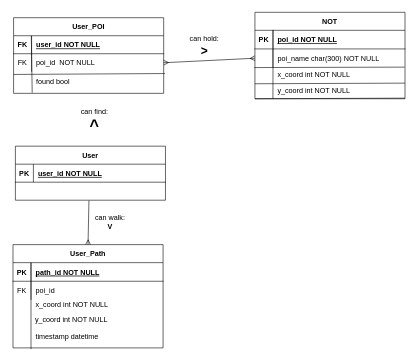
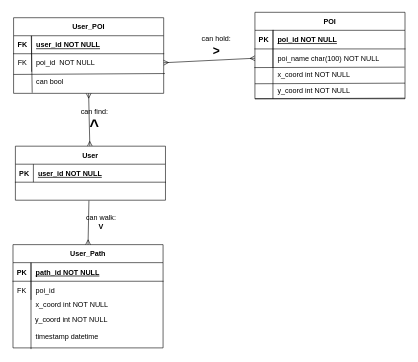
  <mxCell id="0" />
  <mxCell id="1" parent="0" />
+ <mxCell id="2" style="rounded=0;orthogonalLoop=1;jettySize=auto;html=1;entryX=0.5;entryY=1;entryDx=0;entryDy=0;endArrow=ERmany;endFill=0;startArrow=ERmany;startFill=0;" edge="1" parent="1" source="3" target="43"><mxGeometry relative="1" as="geometry" /></mxCell>
  <mxCell id="3" value="User" style="shape=table;startSize=30;container=1;collapsible=1;childLayout=tableLayout;fixedRows=1;rowLines=0;fontStyle=1;align=center;resizeLast=1;" parent="1" vertex="1"><mxGeometry x="25" y="243" width="250" height="90" as="geometry"><mxRectangle x="178" y="118" width="60" height="30" as="alternateBounds" /></mxGeometry></mxCell>
  <mxCell id="4" value="" style="shape=partialRectangle;collapsible=0;dropTarget=0;pointerEvents=0;fillColor=none;points=[[0,0.5],[1,0.5]];portConstraint=eastwest;top=0;left=0;right=0;bottom=1;" parent="3" vertex="1"><mxGeometry y="30" width="250" height="30" as="geometry" /></mxCell>
  <mxCell id="5" value="PK" style="shape=partialRectangle;overflow=hidden;connectable=0;fillColor=none;top=0;left=0;bottom=0;right=0;fontStyle=1;" parent="4" vertex="1"><mxGeometry width="30" height="30" as="geometry"><mxRectangle width="30" height="30" as="alternateBounds" /></mxGeometry></mxCell>
  <mxCell id="6" value="user_id NOT NULL" style="shape=partialRectangle;overflow=hidden;connectable=0;fillColor=none;top=0;left=0;bottom=0;right=0;align=left;spacingLeft=6;fontStyle=5;" parent="4" vertex="1"><mxGeometry x="30" width="220" height="30" as="geometry"><mxRectangle width="220" height="30" as="alternateBounds" /></mxGeometry></mxCell>
  <mxCell id="7" value="" style="shape=partialRectangle;collapsible=0;dropTarget=0;pointerEvents=0;fillColor=none;points=[[0,0.5],[1,0.5]];portConstraint=eastwest;top=0;left=0;right=0;bottom=0;" parent="3" vertex="1"><mxGeometry y="60" width="250" height="30" as="geometry" /></mxCell>
  <mxCell id="8" value="" style="shape=partialRectangle;overflow=hidden;connectable=0;fillColor=none;top=0;left=0;bottom=0;right=0;" parent="7" vertex="1"><mxGeometry width="30" height="30" as="geometry"><mxRectangle width="30" height="30" as="alternateBounds" /></mxGeometry></mxCell>
- <mxCell id="9" value="NOT" style="shape=table;startSize=30;container=1;collapsible=1;childLayout=tableLayout;fixedRows=1;rowLines=0;fontStyle=1;align=center;resizeLast=1;" vertex="1" parent="1"><mxGeometry x="424" y="20" width="250" height="144" as="geometry"><mxRectangle x="178" y="118" width="60" height="30" as="alternateBounds" /></mxGeometry></mxCell>
+ <mxCell id="9" value="POI" style="shape=table;startSize=30;container=1;collapsible=1;childLayout=tableLayout;fixedRows=1;rowLines=0;fontStyle=1;align=center;resizeLast=1;" vertex="1" parent="1"><mxGeometry x="424" y="20" width="250" height="144" as="geometry"><mxRectangle x="178" y="118" width="60" height="30" as="alternateBounds" /></mxGeometry></mxCell>
  <mxCell id="10" value="" style="shape=partialRectangle;collapsible=0;dropTarget=0;pointerEvents=0;fillColor=none;points=[[0,0.5],[1,0.5]];portConstraint=eastwest;top=0;left=0;right=0;bottom=1;" vertex="1" parent="9"><mxGeometry y="30" width="250" height="31" as="geometry" /></mxCell>
  <mxCell id="11" value="PK" style="shape=partialRectangle;overflow=hidden;connectable=0;fillColor=none;top=0;left=0;bottom=0;right=0;fontStyle=1;" vertex="1" parent="10"><mxGeometry width="30" height="31" as="geometry"><mxRectangle width="30" height="31" as="alternateBounds" /></mxGeometry></mxCell>
  <mxCell id="12" value="poi_id NOT NULL" style="shape=partialRectangle;overflow=hidden;connectable=0;fillColor=none;top=0;left=0;bottom=0;right=0;align=left;spacingLeft=6;fontStyle=5;" vertex="1" parent="10"><mxGeometry x="30" width="220" height="31" as="geometry"><mxRectangle width="220" height="31" as="alternateBounds" /></mxGeometry></mxCell>
  <mxCell id="13" value="" style="shape=partialRectangle;collapsible=0;dropTarget=0;pointerEvents=0;fillColor=none;points=[[0,0.5],[1,0.5]];portConstraint=eastwest;top=0;left=0;right=0;bottom=0;" vertex="1" parent="9"><mxGeometry y="61" width="250" height="31" as="geometry" /></mxCell>
  <mxCell id="14" value="&#10;" style="shape=partialRectangle;overflow=hidden;connectable=0;fillColor=none;top=0;left=0;bottom=0;right=0;" vertex="1" parent="13"><mxGeometry width="30" height="31" as="geometry"><mxRectangle width="30" height="31" as="alternateBounds" /></mxGeometry></mxCell>
- <mxCell id="15" value="poi_name char(300) NOT NULL" style="shape=partialRectangle;overflow=hidden;connectable=0;fillColor=none;top=0;left=0;bottom=0;right=0;align=left;spacingLeft=6;" vertex="1" parent="13"><mxGeometry x="30" width="220" height="31" as="geometry"><mxRectangle width="220" height="31" as="alternateBounds" /></mxGeometry></mxCell>
+ <mxCell id="15" value="poi_name char(100) NOT NULL" style="shape=partialRectangle;overflow=hidden;connectable=0;fillColor=none;top=0;left=0;bottom=0;right=0;align=left;spacingLeft=6;" vertex="1" parent="13"><mxGeometry x="30" width="220" height="31" as="geometry"><mxRectangle width="220" height="31" as="alternateBounds" /></mxGeometry></mxCell>
  <mxCell id="16" value="" style="shape=partialRectangle;collapsible=0;dropTarget=0;pointerEvents=0;fillColor=none;points=[[0,0.5],[1,0.5]];portConstraint=eastwest;top=0;left=0;right=0;bottom=0;" vertex="1" parent="1"><mxGeometry x="424" y="108" width="250" height="31" as="geometry" /></mxCell>
  <mxCell id="17" value="&#10;" style="shape=partialRectangle;overflow=hidden;connectable=0;fillColor=none;top=0;left=0;bottom=0;right=0;" vertex="1" parent="16"><mxGeometry width="30" height="31" as="geometry"><mxRectangle width="30" height="31" as="alternateBounds" /></mxGeometry></mxCell>
  <mxCell id="18" value="x_coord int NOT NULL" style="shape=partialRectangle;overflow=hidden;connectable=0;fillColor=none;top=0;left=0;bottom=0;right=0;align=left;spacingLeft=6;" vertex="1" parent="16"><mxGeometry x="30" width="220" height="31" as="geometry"><mxRectangle width="220" height="31" as="alternateBounds" /></mxGeometry></mxCell>
  <mxCell id="19" value="" style="shape=partialRectangle;collapsible=0;dropTarget=0;pointerEvents=0;fillColor=none;points=[[0,0.5],[1,0.5]];portConstraint=eastwest;top=0;left=0;right=0;bottom=0;" vertex="1" parent="1"><mxGeometry x="424" y="134" width="250" height="31" as="geometry" /></mxCell>
  <mxCell id="20" value="&#10;" style="shape=partialRectangle;overflow=hidden;connectable=0;fillColor=none;top=0;left=0;bottom=0;right=0;" vertex="1" parent="19"><mxGeometry width="30" height="31" as="geometry"><mxRectangle width="30" height="31" as="alternateBounds" /></mxGeometry></mxCell>
  <mxCell id="21" value="y_coord int NOT NULL" style="shape=partialRectangle;overflow=hidden;connectable=0;fillColor=none;top=0;left=0;bottom=0;right=0;align=left;spacingLeft=6;" vertex="1" parent="19"><mxGeometry x="30" width="220" height="31" as="geometry"><mxRectangle width="220" height="31" as="alternateBounds" /></mxGeometry></mxCell>
  <mxCell id="22" value="" style="endArrow=none;html=1;rounded=0;exitX=-0.004;exitY=0.131;exitDx=0;exitDy=0;exitPerimeter=0;entryX=0.997;entryY=0.107;entryDx=0;entryDy=0;entryPerimeter=0;" edge="1" parent="1" source="16" target="16"><mxGeometry width="50" height="50" relative="1" as="geometry"><mxPoint x="597" y="150" as="sourcePoint" /><mxPoint x="647" y="100" as="targetPoint" /></mxGeometry></mxCell>
  <mxCell id="23" value="" style="endArrow=none;html=1;rounded=0;exitX=-0.004;exitY=0.131;exitDx=0;exitDy=0;exitPerimeter=0;entryX=0.997;entryY=0.107;entryDx=0;entryDy=0;entryPerimeter=0;" edge="1" parent="1"><mxGeometry width="50" height="50" relative="1" as="geometry"><mxPoint x="424" y="139" as="sourcePoint" /><mxPoint x="674" y="138" as="targetPoint" /></mxGeometry></mxCell>
  <mxCell id="24" value="" style="endArrow=none;html=1;rounded=0;exitX=-0.004;exitY=0.131;exitDx=0;exitDy=0;exitPerimeter=0;entryX=0.997;entryY=0.107;entryDx=0;entryDy=0;entryPerimeter=0;" edge="1" parent="1"><mxGeometry width="50" height="50" relative="1" as="geometry"><mxPoint x="424" y="164" as="sourcePoint" /><mxPoint x="674" y="163" as="targetPoint" /></mxGeometry></mxCell>
  <mxCell id="25" value="" style="endArrow=none;html=1;rounded=0;entryX=0.121;entryY=-0.026;entryDx=0;entryDy=0;entryPerimeter=0;" edge="1" parent="1" target="10"><mxGeometry width="50" height="50" relative="1" as="geometry"><mxPoint x="454" y="164" as="sourcePoint" /><mxPoint x="493" y="71" as="targetPoint" /></mxGeometry></mxCell>
  <mxCell id="26" value="User_Path" style="shape=table;startSize=30;container=1;collapsible=1;childLayout=tableLayout;fixedRows=1;rowLines=0;fontStyle=1;align=center;resizeLast=1;" vertex="1" parent="1"><mxGeometry x="21" y="407" width="250" height="172" as="geometry"><mxRectangle x="376" y="319" width="60" height="30" as="alternateBounds" /></mxGeometry></mxCell>
  <mxCell id="27" value="" style="shape=partialRectangle;collapsible=0;dropTarget=0;pointerEvents=0;fillColor=none;points=[[0,0.5],[1,0.5]];portConstraint=eastwest;top=0;left=0;right=0;bottom=1;" vertex="1" parent="26"><mxGeometry y="30" width="250" height="31" as="geometry" /></mxCell>
  <mxCell id="28" value="PK" style="shape=partialRectangle;overflow=hidden;connectable=0;fillColor=none;top=0;left=0;bottom=0;right=0;fontStyle=1;" vertex="1" parent="27"><mxGeometry width="30" height="31" as="geometry"><mxRectangle width="30" height="31" as="alternateBounds" /></mxGeometry></mxCell>
  <mxCell id="29" value="path_id NOT NULL" style="shape=partialRectangle;overflow=hidden;connectable=0;fillColor=none;top=0;left=0;bottom=0;right=0;align=left;spacingLeft=6;fontStyle=5;" vertex="1" parent="27"><mxGeometry x="30" width="220" height="31" as="geometry"><mxRectangle width="220" height="31" as="alternateBounds" /></mxGeometry></mxCell>
  <mxCell id="30" value="" style="shape=partialRectangle;collapsible=0;dropTarget=0;pointerEvents=0;fillColor=none;points=[[0,0.5],[1,0.5]];portConstraint=eastwest;top=0;left=0;right=0;bottom=0;" vertex="1" parent="26"><mxGeometry y="61" width="250" height="31" as="geometry" /></mxCell>
  <mxCell id="31" value="FK" style="shape=partialRectangle;overflow=hidden;connectable=0;fillColor=none;top=0;left=0;bottom=0;right=0;" vertex="1" parent="30"><mxGeometry width="30" height="31" as="geometry"><mxRectangle width="30" height="31" as="alternateBounds" /></mxGeometry></mxCell>
  <mxCell id="32" value="poi_id" style="shape=partialRectangle;overflow=hidden;connectable=0;fillColor=none;top=0;left=0;bottom=0;right=0;align=left;spacingLeft=6;" vertex="1" parent="30"><mxGeometry x="30" width="220" height="31" as="geometry"><mxRectangle width="220" height="31" as="alternateBounds" /></mxGeometry></mxCell>
  <mxCell id="33" value="" style="endArrow=none;html=1;rounded=0;entryX=0.121;entryY=-0.026;entryDx=0;entryDy=0;entryPerimeter=0;" edge="1" parent="1"><mxGeometry width="50" height="50" relative="1" as="geometry"><mxPoint x="51" y="581" as="sourcePoint" /><mxPoint x="51" y="437" as="targetPoint" /></mxGeometry></mxCell>
  <mxCell id="34" value="" style="shape=partialRectangle;collapsible=0;dropTarget=0;pointerEvents=0;fillColor=none;points=[[0,0.5],[1,0.5]];portConstraint=eastwest;top=0;left=0;right=0;bottom=0;" vertex="1" parent="1"><mxGeometry x="21" y="491" width="250" height="31" as="geometry" /></mxCell>
  <mxCell id="35" value="&#10;" style="shape=partialRectangle;overflow=hidden;connectable=0;fillColor=none;top=0;left=0;bottom=0;right=0;" vertex="1" parent="34"><mxGeometry width="30" height="31" as="geometry"><mxRectangle width="30" height="31" as="alternateBounds" /></mxGeometry></mxCell>
  <mxCell id="36" value="x_coord int NOT NULL" style="shape=partialRectangle;overflow=hidden;connectable=0;fillColor=none;top=0;left=0;bottom=0;right=0;align=left;spacingLeft=6;" vertex="1" parent="34"><mxGeometry x="30" width="220" height="31" as="geometry"><mxRectangle width="220" height="31" as="alternateBounds" /></mxGeometry></mxCell>
  <mxCell id="37" value="" style="shape=partialRectangle;collapsible=0;dropTarget=0;pointerEvents=0;fillColor=none;points=[[0,0.5],[1,0.5]];portConstraint=eastwest;top=0;left=0;right=0;bottom=0;" vertex="1" parent="1"><mxGeometry x="20" y="516" width="250" height="31" as="geometry" /></mxCell>
  <mxCell id="38" value="&#10;" style="shape=partialRectangle;overflow=hidden;connectable=0;fillColor=none;top=0;left=0;bottom=0;right=0;" vertex="1" parent="37"><mxGeometry width="30" height="31" as="geometry"><mxRectangle width="30" height="31" as="alternateBounds" /></mxGeometry></mxCell>
  <mxCell id="39" value="y_coord int NOT NULL" style="shape=partialRectangle;overflow=hidden;connectable=0;fillColor=none;top=0;left=0;bottom=0;right=0;align=left;spacingLeft=6;" vertex="1" parent="37"><mxGeometry x="30" width="220" height="31" as="geometry"><mxRectangle width="220" height="31" as="alternateBounds" /></mxGeometry></mxCell>
  <mxCell id="40" value="" style="shape=partialRectangle;collapsible=0;dropTarget=0;pointerEvents=0;fillColor=none;points=[[0,0.5],[1,0.5]];portConstraint=eastwest;top=0;left=0;right=0;bottom=0;" vertex="1" parent="1"><mxGeometry x="21" y="545" width="250" height="31" as="geometry" /></mxCell>
  <mxCell id="41" value="&#10;" style="shape=partialRectangle;overflow=hidden;connectable=0;fillColor=none;top=0;left=0;bottom=0;right=0;" vertex="1" parent="40"><mxGeometry width="30" height="31" as="geometry"><mxRectangle width="30" height="31" as="alternateBounds" /></mxGeometry></mxCell>
  <mxCell id="42" value="timestamp datetime " style="shape=partialRectangle;overflow=hidden;connectable=0;fillColor=none;top=0;left=0;bottom=0;right=0;align=left;spacingLeft=6;" vertex="1" parent="40"><mxGeometry x="30" width="220" height="31" as="geometry"><mxRectangle width="220" height="31" as="alternateBounds" /></mxGeometry></mxCell>
  <mxCell id="43" value="User_POI" style="shape=table;startSize=30;container=1;collapsible=1;childLayout=tableLayout;fixedRows=1;rowLines=0;fontStyle=1;align=center;resizeLast=1;" vertex="1" parent="1"><mxGeometry x="22" y="29" width="250" height="126" as="geometry"><mxRectangle x="178" y="118" width="60" height="30" as="alternateBounds" /></mxGeometry></mxCell>
  <mxCell id="44" value="" style="shape=partialRectangle;collapsible=0;dropTarget=0;pointerEvents=0;fillColor=none;points=[[0,0.5],[1,0.5]];portConstraint=eastwest;top=0;left=0;right=0;bottom=1;" vertex="1" parent="43"><mxGeometry y="30" width="250" height="30" as="geometry" /></mxCell>
  <mxCell id="45" value="FK" style="shape=partialRectangle;overflow=hidden;connectable=0;fillColor=none;top=0;left=0;bottom=0;right=0;fontStyle=1;" vertex="1" parent="44"><mxGeometry width="30" height="30" as="geometry"><mxRectangle width="30" height="30" as="alternateBounds" /></mxGeometry></mxCell>
  <mxCell id="46" value="user_id NOT NULL" style="shape=partialRectangle;overflow=hidden;connectable=0;fillColor=none;top=0;left=0;bottom=0;right=0;align=left;spacingLeft=6;fontStyle=5;" vertex="1" parent="44"><mxGeometry x="30" width="220" height="30" as="geometry"><mxRectangle width="220" height="30" as="alternateBounds" /></mxGeometry></mxCell>
  <mxCell id="47" value="" style="shape=partialRectangle;collapsible=0;dropTarget=0;pointerEvents=0;fillColor=none;points=[[0,0.5],[1,0.5]];portConstraint=eastwest;top=0;left=0;right=0;bottom=0;" vertex="1" parent="43"><mxGeometry y="60" width="250" height="30" as="geometry" /></mxCell>
  <mxCell id="48" value="FK" style="shape=partialRectangle;overflow=hidden;connectable=0;fillColor=none;top=0;left=0;bottom=0;right=0;" vertex="1" parent="47"><mxGeometry width="30" height="30" as="geometry"><mxRectangle width="30" height="30" as="alternateBounds" /></mxGeometry></mxCell>
  <mxCell id="49" value="poi_id  NOT NULL" style="shape=partialRectangle;overflow=hidden;connectable=0;fillColor=none;top=0;left=0;bottom=0;right=0;align=left;spacingLeft=6;" vertex="1" parent="47"><mxGeometry x="30" width="220" height="30" as="geometry"><mxRectangle width="220" height="30" as="alternateBounds" /></mxGeometry></mxCell>
- <mxCell id="50" value="found bool" style="shape=partialRectangle;overflow=hidden;connectable=0;fillColor=none;top=0;left=0;bottom=0;right=0;align=left;spacingLeft=6;" vertex="1" parent="1"><mxGeometry x="52" y="120" width="220" height="30" as="geometry"><mxRectangle width="220" height="30" as="alternateBounds" /></mxGeometry></mxCell>
+ <mxCell id="50" value="can bool" style="shape=partialRectangle;overflow=hidden;connectable=0;fillColor=none;top=0;left=0;bottom=0;right=0;align=left;spacingLeft=6;" vertex="1" parent="1"><mxGeometry x="52" y="120" width="220" height="30" as="geometry"><mxRectangle width="220" height="30" as="alternateBounds" /></mxGeometry></mxCell>
  <mxCell id="51" value="" style="endArrow=none;html=1;rounded=0;entryX=0.118;entryY=0.014;entryDx=0;entryDy=0;entryPerimeter=0;" edge="1" parent="1" target="44"><mxGeometry width="50" height="50" relative="1" as="geometry"><mxPoint x="53" y="154" as="sourcePoint" /><mxPoint x="152" y="186" as="targetPoint" /></mxGeometry></mxCell>
  <mxCell id="52" value="" style="endArrow=none;html=1;rounded=0;exitX=0;exitY=0.75;exitDx=0;exitDy=0;" edge="1" parent="1" source="43"><mxGeometry width="50" height="50" relative="1" as="geometry"><mxPoint x="102" y="236" as="sourcePoint" /><mxPoint x="274" y="122" as="targetPoint" /></mxGeometry></mxCell>
  <mxCell id="53" value="" style="endArrow=none;html=1;rounded=0;exitX=0.5;exitY=0;exitDx=0;exitDy=0;entryX=0.49;entryY=1.022;entryDx=0;entryDy=0;entryPerimeter=0;startArrow=ERmany;startFill=0;endFill=0;" edge="1" parent="1" source="26" target="7"><mxGeometry width="50" height="50" relative="1" as="geometry"><mxPoint x="127" y="314" as="sourcePoint" /><mxPoint x="177" y="264" as="targetPoint" /></mxGeometry></mxCell>
  <mxCell id="54" style="rounded=0;orthogonalLoop=1;jettySize=auto;html=1;entryX=0;entryY=0.5;entryDx=0;entryDy=0;endArrow=ERmany;endFill=0;startArrow=ERmany;startFill=0;exitX=1;exitY=0.5;exitDx=0;exitDy=0;" edge="1" parent="1" source="47" target="13"><mxGeometry relative="1" as="geometry"><mxPoint x="327" y="213" as="sourcePoint" /><mxPoint x="325" y="125" as="targetPoint" /></mxGeometry></mxCell>
- <mxCell id="55" value="can walk:&lt;div&gt;&lt;b&gt;V&lt;/b&gt;&lt;/div&gt;" style="text;html=1;align=center;verticalAlign=middle;whiteSpace=wrap;rounded=0;" vertex="1" parent="1"><mxGeometry x="153" y="355" width="60" height="30" as="geometry" /></mxCell>
+ <mxCell id="55" value="can walk:&lt;div&gt;&lt;b&gt;V&lt;/b&gt;&lt;/div&gt;" style="text;html=1;align=center;verticalAlign=middle;whiteSpace=wrap;rounded=0;" vertex="1" parent="1"><mxGeometry x="138" y="355" width="60" height="30" as="geometry" /></mxCell>
  <mxCell id="56" value="can find:&lt;div&gt;&lt;b&gt;&lt;font style=&quot;font-size: 27px;&quot;&gt;^&lt;/font&gt;&lt;/b&gt;&lt;/div&gt;" style="text;html=1;align=center;verticalAlign=middle;whiteSpace=wrap;rounded=0;" vertex="1" parent="1"><mxGeometry x="127" y="187" width="60" height="30" as="geometry" /></mxCell>
- <mxCell id="57" value="can hold:&lt;br&gt;&lt;div&gt;&lt;b style=&quot;&quot;&gt;&lt;font style=&quot;font-size: 20px;&quot;&gt;&amp;gt;&lt;/font&gt;&lt;/b&gt;&lt;/div&gt;" style="text;html=1;align=center;verticalAlign=middle;whiteSpace=wrap;rounded=0;" vertex="1" parent="1"><mxGeometry x="310" y="62" width="60" height="30" as="geometry" /></mxCell>
+ <mxCell id="57" value="can hold:&lt;br&gt;&lt;div&gt;&lt;b style=&quot;&quot;&gt;&lt;font style=&quot;font-size: 20px;&quot;&gt;&amp;gt;&lt;/font&gt;&lt;/b&gt;&lt;/div&gt;" style="text;html=1;align=center;verticalAlign=middle;whiteSpace=wrap;rounded=0;" vertex="1" parent="1"><mxGeometry x="330" y="62" width="60" height="30" as="geometry" /></mxCell>
